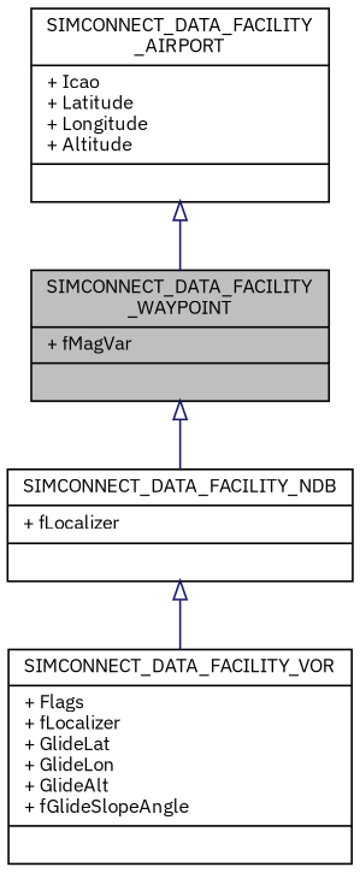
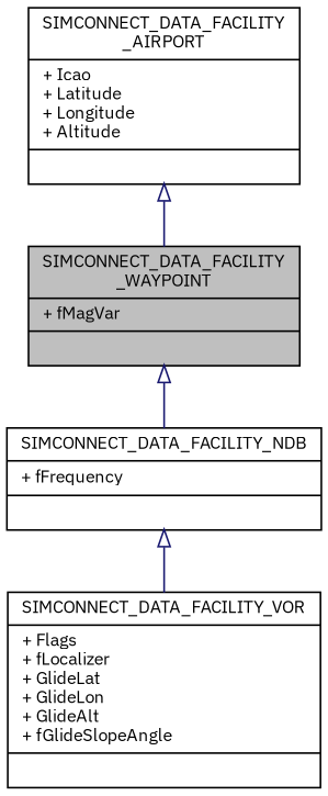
  digraph {
    fontname="IBM Plex Sans"
    node [color=black fontname="IBM Plex Sans" fontsize=10 shape=record]
    edge [arrowtail=onormal color=midnightblue dir=back fontname="IBM Plex Sans" fontsize=10 labelfontname=FreeSans labelfontsize=10 style=solid]
    n1 [fillcolor=grey75 fontcolor=black height=0.2 label="{SIMCONNECT_DATA_FACILITY\l_WAYPOINT\n|+ fMagVar\l|}" style=filled width=0.4]
-   n2 [height=0.2 label="{SIMCONNECT_DATA_FACILITY_NDB\n|+ fLocalizer\l|}" width=0.4]
+   n2 [height=0.2 label="{SIMCONNECT_DATA_FACILITY_NDB\n|+ fFrequency\l|}" width=0.4]
    n3 [height=0.2 label="{SIMCONNECT_DATA_FACILITY\l_AIRPORT\n|+ Icao\l+ Latitude\l+ Longitude\l+ Altitude\l|}" width=0.4]
    n4 [height=0.2 label="{SIMCONNECT_DATA_FACILITY_VOR\n|+ Flags\l+ fLocalizer\l+ GlideLat\l+ GlideLon\l+ GlideAlt\l+ fGlideSlopeAngle\l|}" width=0.4]
    n1 -> n2
    n2 -> n4
    n3 -> n1
  }
